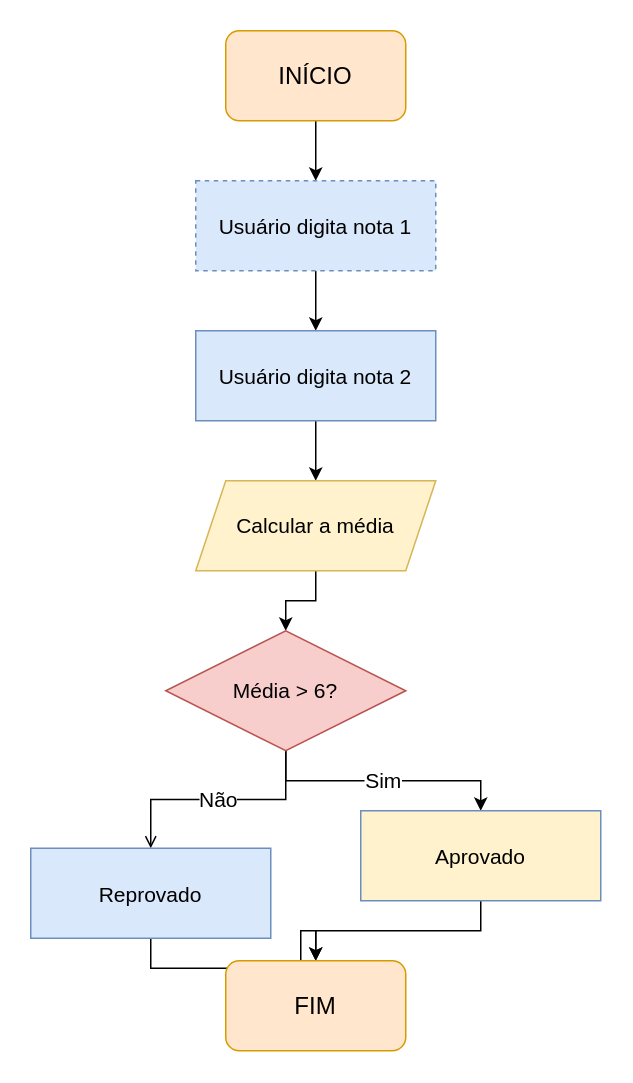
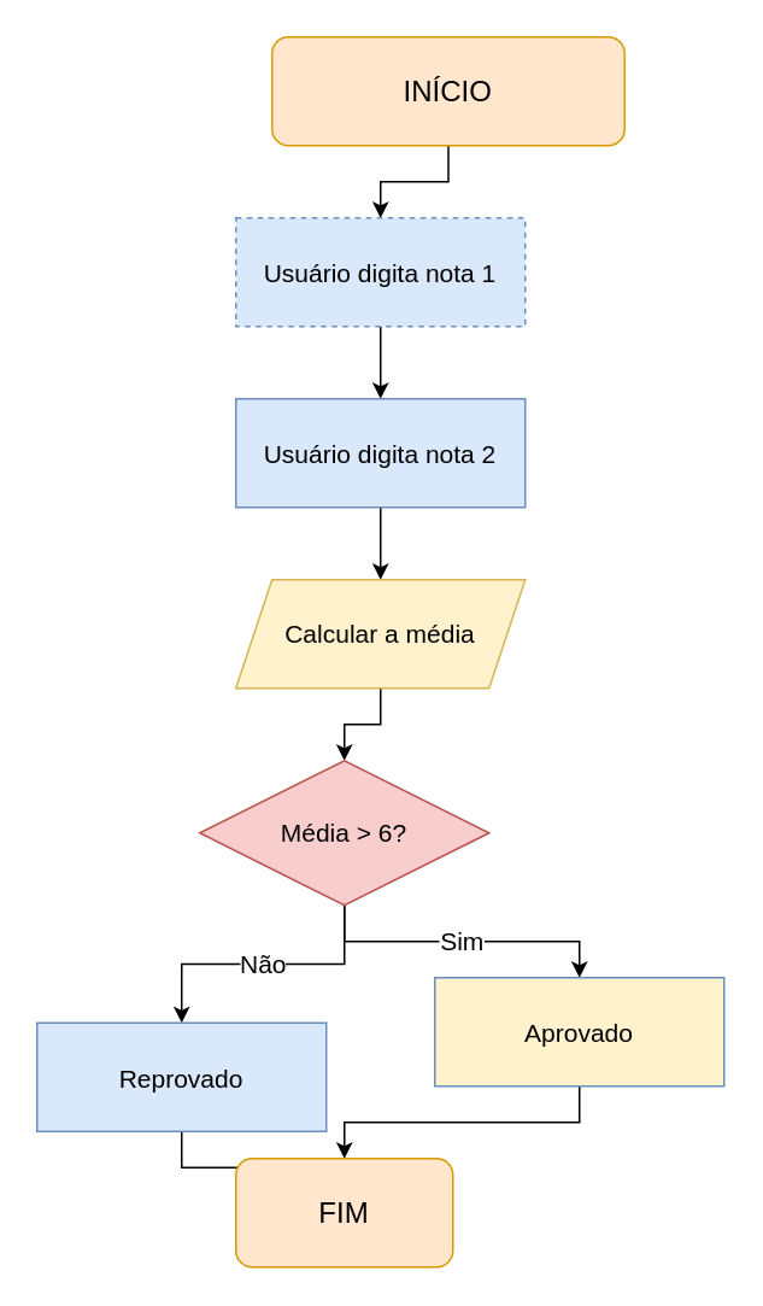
  <mxCell id="0" />
  <mxCell id="1" parent="0" />
  <mxCell id="2" value="" style="edgeStyle=orthogonalEdgeStyle;rounded=0;orthogonalLoop=1;jettySize=auto;html=1;fontSize=16;" edge="1" parent="1" source="3" target="5"><mxGeometry relative="1" as="geometry" /></mxCell>
- <mxCell id="3" value="INÍCIO" style="rounded=1;whiteSpace=wrap;html=1;fillColor=#ffe6cc;gradientDirection=north;strokeColor=#d79b00;fontSize=16;" vertex="1" parent="1"><mxGeometry x="150" y="20" width="120" height="60" as="geometry" /></mxCell>
+ <mxCell id="3" value="INÍCIO" style="rounded=1;whiteSpace=wrap;html=1;fillColor=#ffe6cc;gradientDirection=north;strokeColor=#d79b00;fontSize=16;" vertex="1" parent="1"><mxGeometry x="150" y="20" width="195" height="60" as="geometry" /></mxCell>
  <mxCell id="4" value="" style="edgeStyle=orthogonalEdgeStyle;rounded=0;orthogonalLoop=1;jettySize=auto;html=1;fontSize=14;" edge="1" parent="1" source="5" target="7"><mxGeometry relative="1" as="geometry" /></mxCell>
  <mxCell id="5" value="&lt;font style=&quot;font-size: 14px;&quot;&gt;Usuário digita nota 1&lt;/font&gt;" style="rounded=0;whiteSpace=wrap;html=1;fontSize=16;fillColor=#dae8fc;gradientDirection=north;strokeColor=#6c8ebf;dashed=1;" vertex="1" parent="1"><mxGeometry x="130" y="120" width="160" height="60" as="geometry" /></mxCell>
  <mxCell id="6" value="" style="edgeStyle=orthogonalEdgeStyle;rounded=0;orthogonalLoop=1;jettySize=auto;html=1;fontSize=14;" edge="1" parent="1" source="7" target="9"><mxGeometry relative="1" as="geometry" /></mxCell>
  <mxCell id="7" value="&lt;font style=&quot;font-size: 14px;&quot;&gt;Usuário digita nota 2&lt;br&gt;&lt;/font&gt;" style="rounded=0;whiteSpace=wrap;html=1;fontSize=16;fillColor=#dae8fc;gradientDirection=north;strokeColor=#6c8ebf;" vertex="1" parent="1"><mxGeometry x="130" y="220" width="160" height="60" as="geometry" /></mxCell>
  <mxCell id="8" value="" style="edgeStyle=orthogonalEdgeStyle;rounded=0;orthogonalLoop=1;jettySize=auto;html=1;fontSize=14;" edge="1" parent="1" source="9" target="12"><mxGeometry relative="1" as="geometry" /></mxCell>
  <mxCell id="9" value="Calcular a média" style="shape=parallelogram;perimeter=parallelogramPerimeter;whiteSpace=wrap;html=1;fixedSize=1;fontSize=14;fillColor=#fff2cc;gradientDirection=north;strokeColor=#d6b656;" vertex="1" parent="1"><mxGeometry x="130" y="320" width="160" height="60" as="geometry" /></mxCell>
- <mxCell id="10" value="Não" style="edgeStyle=orthogonalEdgeStyle;rounded=0;orthogonalLoop=1;jettySize=auto;html=1;entryX=0.5;entryY=0;entryDx=0;entryDy=0;fontSize=14;endArrow=open;" edge="1" parent="1" source="12" target="14"><mxGeometry relative="1" as="geometry" /></mxCell>
+ <mxCell id="10" value="Não" style="edgeStyle=orthogonalEdgeStyle;rounded=0;orthogonalLoop=1;jettySize=auto;html=1;entryX=0.5;entryY=0;entryDx=0;entryDy=0;fontSize=14;" edge="1" parent="1" source="12" target="14"><mxGeometry relative="1" as="geometry" /></mxCell>
  <mxCell id="11" value="Sim" style="edgeStyle=orthogonalEdgeStyle;rounded=0;orthogonalLoop=1;jettySize=auto;html=1;fontSize=14;" edge="1" parent="1" source="12" target="16"><mxGeometry relative="1" as="geometry" /></mxCell>
  <mxCell id="12" value="Média &amp;gt; 6?" style="rhombus;whiteSpace=wrap;html=1;fontSize=14;fillColor=#f8cecc;gradientDirection=north;strokeColor=#b85450;direction=south;" vertex="1" parent="1"><mxGeometry x="110" y="420" width="160" height="80" as="geometry" /></mxCell>
  <mxCell id="13" style="edgeStyle=orthogonalEdgeStyle;rounded=0;orthogonalLoop=1;jettySize=auto;html=1;fontSize=14;" edge="1" parent="1" source="14" target="17"><mxGeometry relative="1" as="geometry" /></mxCell>
  <mxCell id="14" value="&lt;font style=&quot;font-size: 14px;&quot;&gt;Reprovado&lt;br&gt;&lt;/font&gt;" style="rounded=0;whiteSpace=wrap;html=1;fontSize=16;fillColor=#dae8fc;gradientDirection=north;strokeColor=#6c8ebf;" vertex="1" parent="1"><mxGeometry x="20" y="565" width="160" height="60" as="geometry" /></mxCell>
  <mxCell id="15" style="edgeStyle=orthogonalEdgeStyle;rounded=0;orthogonalLoop=1;jettySize=auto;html=1;entryX=0.5;entryY=0;entryDx=0;entryDy=0;fontSize=14;" edge="1" parent="1" source="16" target="17"><mxGeometry relative="1" as="geometry" /></mxCell>
  <mxCell id="16" value="&lt;font style=&quot;font-size: 14px;&quot;&gt;Aprovado&lt;br&gt;&lt;/font&gt;" style="rounded=0;whiteSpace=wrap;html=1;fontSize=16;fillColor=#fff2cc;gradientDirection=north;strokeColor=#6c8ebf;" vertex="1" parent="1"><mxGeometry x="240" y="540" width="160" height="60" as="geometry" /></mxCell>
- <mxCell id="17" value="FIM" style="rounded=1;whiteSpace=wrap;html=1;fillColor=#ffe6cc;gradientDirection=north;strokeColor=#d79b00;fontSize=16;" vertex="1" parent="1"><mxGeometry x="150" y="640" width="120" height="60" as="geometry" /></mxCell>
+ <mxCell id="17" value="FIM" style="rounded=1;whiteSpace=wrap;html=1;fillColor=#ffe6cc;gradientDirection=north;strokeColor=#d79b00;fontSize=16;" vertex="1" parent="1"><mxGeometry x="130" y="640" width="120" height="60" as="geometry" /></mxCell>
